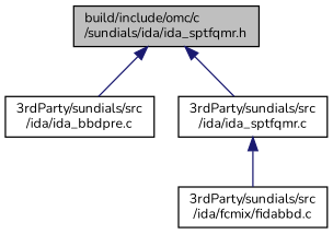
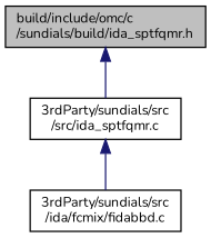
  digraph {
    fontname=Nunito
    node [color=black fillcolor=white fontname=Nunito fontsize=10 shape=record style=filled]
    edge [color=midnightblue dir=back fontname=Nunito fontsize=10 labelfontname=Helvetica labelfontsize=10 style=solid]
-   n1 [fillcolor=grey75 fontcolor=black height=0.2 label="build/include/omc/c\l/sundials/ida/ida_sptfqmr.h" width=0.4]
-   n2 [height=0.2 label="3rdParty/sundials/src\l/ida/ida_bbdpre.c" width=0.4]
-   n3 [height=0.2 label="3rdParty/sundials/src\l/ida/ida_sptfqmr.c" width=0.4]
+   n1 [fillcolor=grey75 fontcolor=black height=0.2 label="build/include/omc/c\l/sundials/build/ida_sptfqmr.h" width=0.4]
+   n3 [height=0.2 label="3rdParty/sundials/src\l/src/ida_sptfqmr.c" width=0.4]
    n4 [height=0.2 label="3rdParty/sundials/src\l/ida/fcmix/fidabbd.c" width=0.4]
-   n1 -> n2
    n1 -> n3
    n3 -> n4
  }
